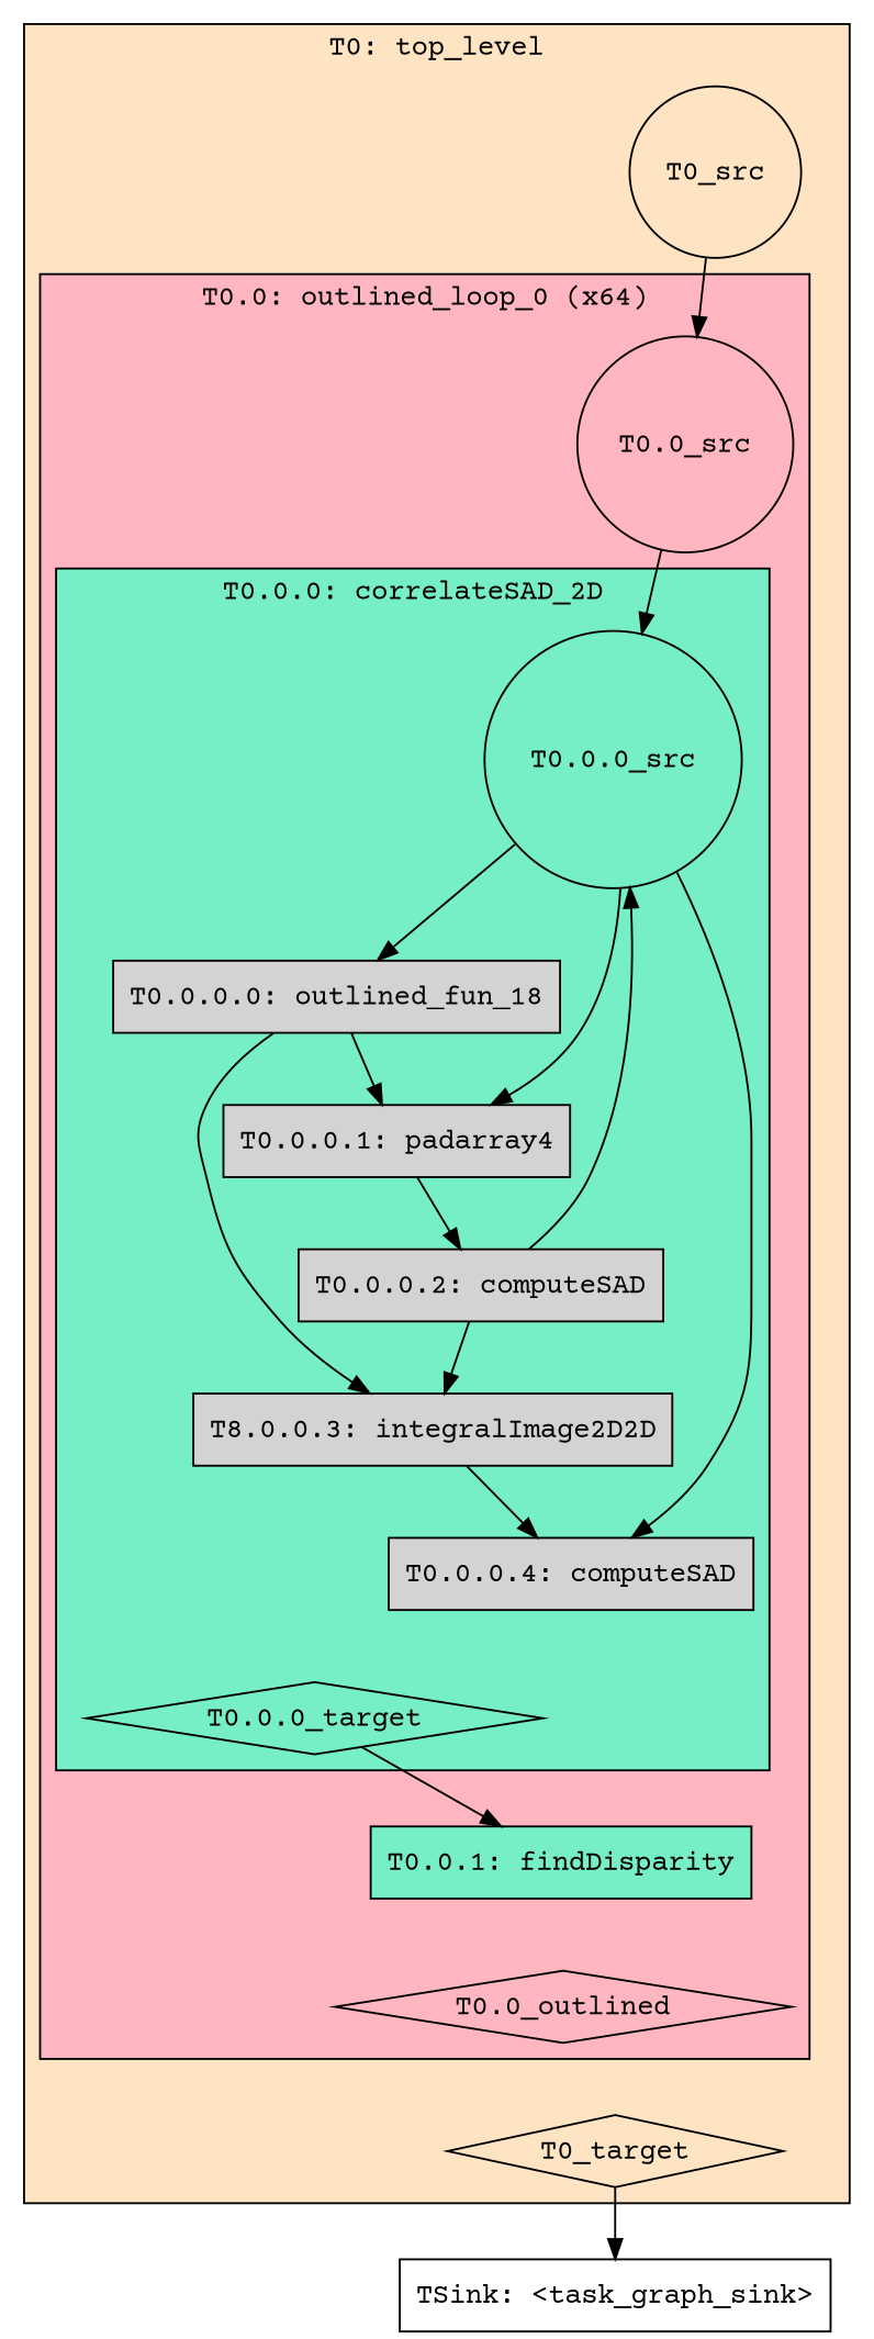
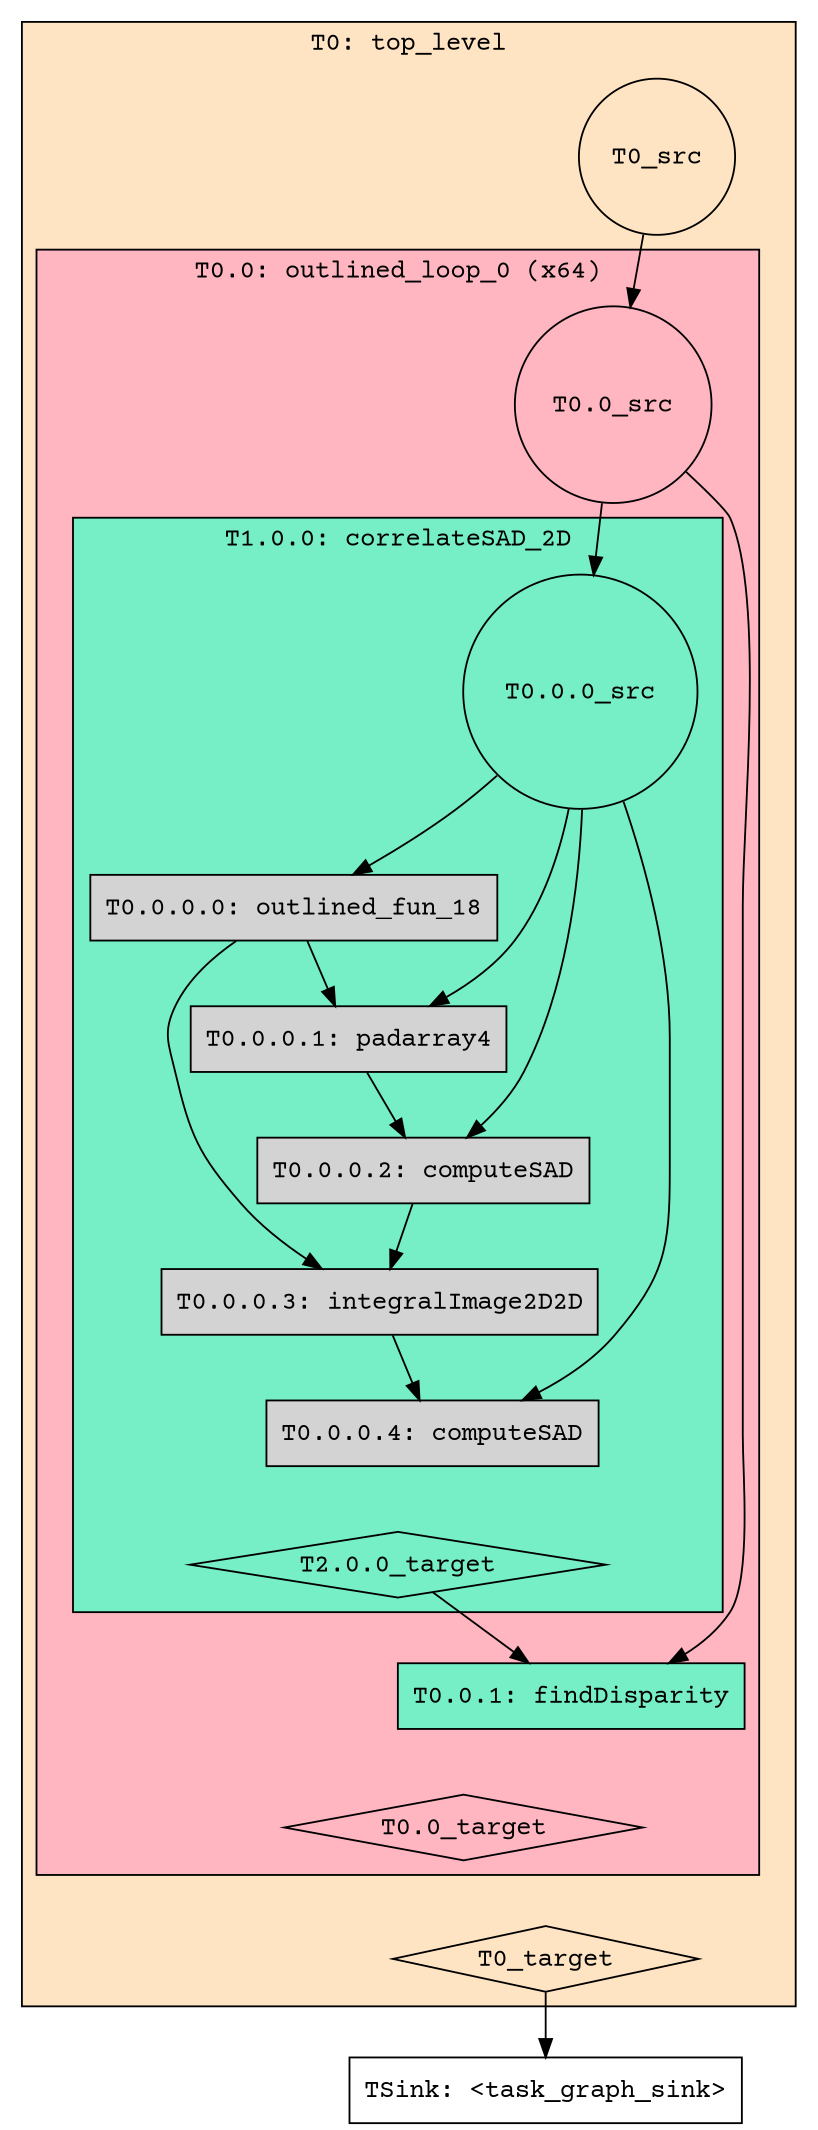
  digraph {
    fontname="Courier Prime"
    rankdir=TB
    node [fontname="Courier Prime" shape=box]
    edge [fontname="Courier Prime"]
    "T0.0.0_src" [shape=circle]
-   "T0.0.0_target" [shape=diamond]
+   "T0.0.0_target" [shape=diamond label="T2.0.0_target"]
    n3 [fillcolor=lightgrey label="T0.0.0.0: outlined_fun_18" style=filled]
    n4 [fillcolor=lightgrey label="T0.0.0.1: padarray4" style=filled]
    n5 [fillcolor=lightgrey label="T0.0.0.2: computeSAD" style=filled]
-   n6 [fillcolor=lightgrey label="T8.0.0.3: integralImage2D2D" style=filled]
+   n6 [fillcolor=lightgrey label="T0.0.0.3: integralImage2D2D" style=filled]
    n7 [fillcolor=lightgrey label="T0.0.0.4: computeSAD" style=filled]
    "T0.0_src" [shape=circle]
-   "T0.0_target" [shape=diamond label="T0.0_outlined"]
+   "T0.0_target" [shape=diamond]
    n10 [fillcolor=aquamarine2 label="T0.0.1: findDisparity" style=filled]
    T0_src [shape=circle]
    T0_target [shape=diamond]
    n13 [fillcolor=lightgray label="TSink: <task_graph_sink>"]
    subgraph cluster_1 {
      bgcolor=bisque
      label="T0: top_level"
      T0_src
      T0_target
      subgraph cluster_2 {
        bgcolor=lightpink
        label="T0.0: outlined_loop_0 (x64)"
        "T0.0_src"
        "T0.0_target"
        n10
        subgraph cluster_3 {
          bgcolor=aquamarine2
-         label="T0.0.0: correlateSAD_2D"
+         label="T1.0.0: correlateSAD_2D"
          "T0.0.0_src"
          "T0.0.0_target"
          n3
          n4
          n5
          n6
          n7
        }
      }
    }
    "T0.0.0_src" -> "T0.0.0_target" [style=invis]
    "T0.0.0_src" -> n3
    "T0.0.0_src" -> n4
-   n5 -> "T0.0.0_src"
+   "T0.0.0_src" -> n5
    "T0.0.0_src" -> n7
    "T0.0.0_target" -> "T0.0_target" [style=invis]
    "T0.0.0_target" -> n10 [color=black fontcolor=black]
    n3 -> "T0.0.0_target" [style=invis]
    n3 -> n4 [color=black fontcolor=black]
    n3 -> n6
    n4 -> "T0.0.0_target" [style=invis]
    n4 -> n5 [color=black fontcolor=black]
    n5 -> "T0.0.0_target" [style=invis]
    n5 -> n6 [color=black fontcolor=black]
    n6 -> "T0.0.0_target" [style=invis]
    n6 -> n7 [color=black fontcolor=black]
    n7 -> "T0.0.0_target" [style=invis]
    "T0.0_src" -> "T0.0.0_src"
    "T0.0_src" -> "T0.0_target" [style=invis]
+   "T0.0_src" -> n10
    "T0.0_target" -> T0_target [style=invis]
    n10 -> "T0.0_target" [style=invis]
    T0_src -> "T0.0_src"
    T0_src -> T0_target [style=invis]
    T0_target -> n13 [color=black fontcolor=black]
  }
